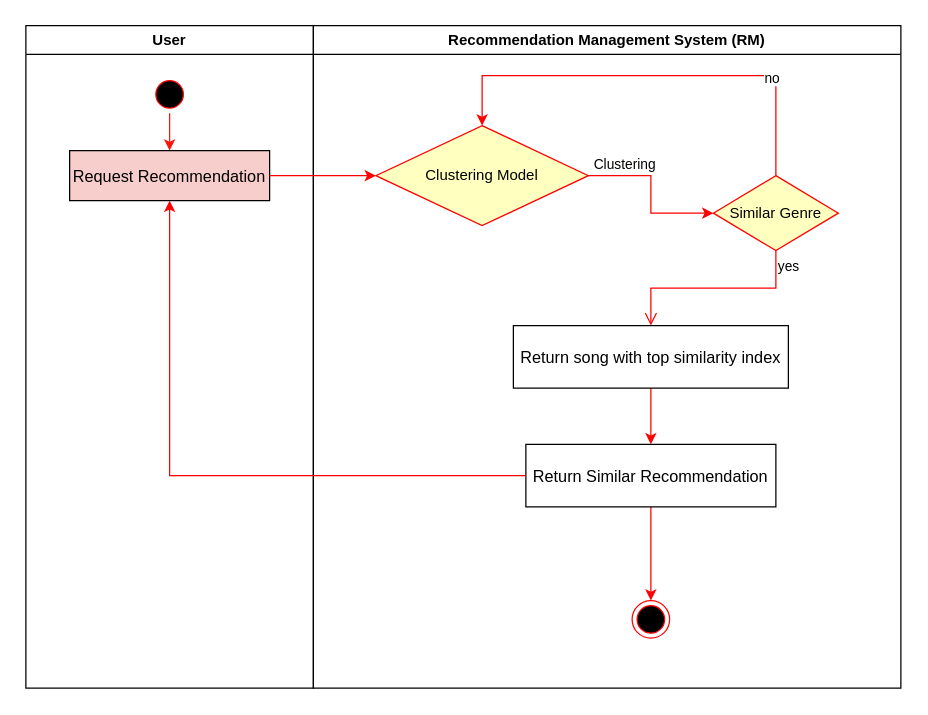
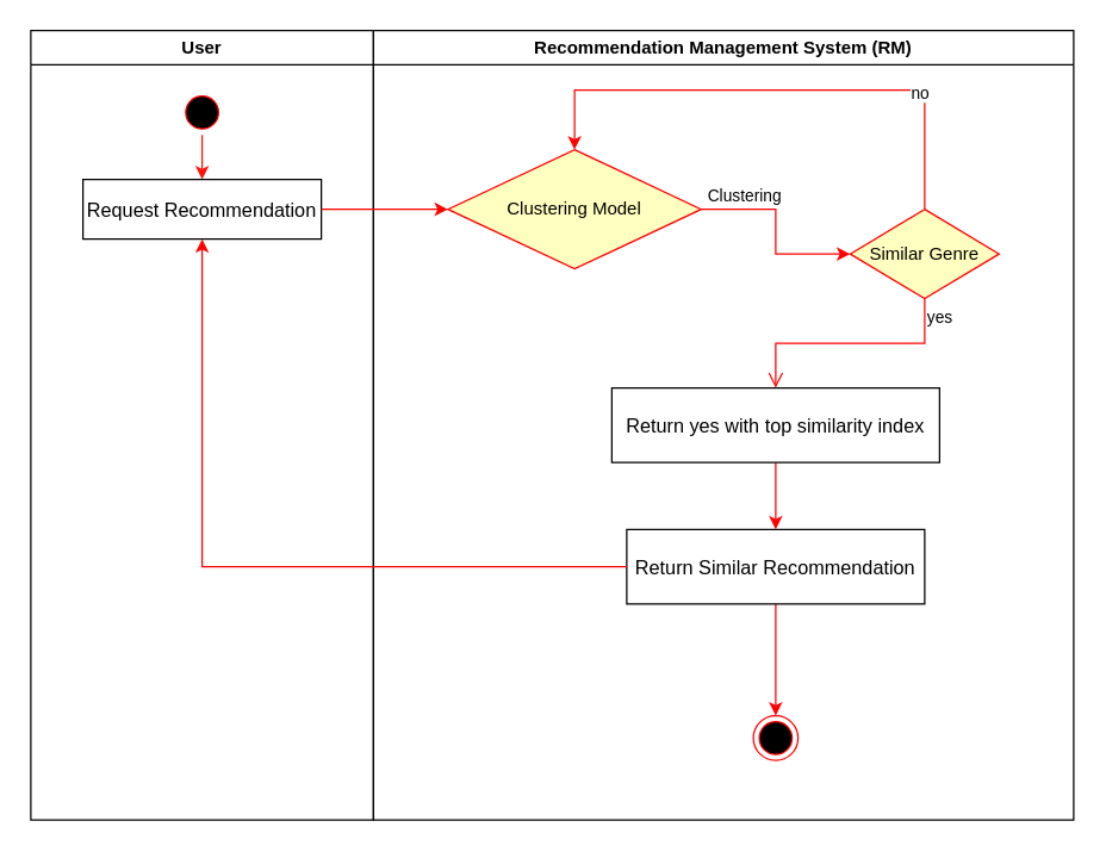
  <mxCell id="0" />
  <mxCell id="1" parent="0" />
  <mxCell id="2" value="User" style="swimlane;whiteSpace=wrap" parent="1" vertex="1"><mxGeometry x="20" y="20" width="230" height="530" as="geometry" /></mxCell>
  <mxCell id="3" style="edgeStyle=orthogonalEdgeStyle;rounded=0;orthogonalLoop=1;jettySize=auto;html=1;entryX=0.5;entryY=0;entryDx=0;entryDy=0;fontSize=13;strokeColor=#FF120A;" parent="2" source="4" target="5" edge="1"><mxGeometry relative="1" as="geometry" /></mxCell>
  <mxCell id="4" value="" style="ellipse;shape=startState;fillColor=#000000;strokeColor=#ff0000;" parent="2" vertex="1"><mxGeometry x="100" y="40" width="30" height="30" as="geometry" /></mxCell>
- <mxCell id="5" value="Request Recommendation" style="fontSize=13;fontStyle=0;fillColor=#f8cecc;" parent="2" vertex="1"><mxGeometry x="35" y="100" width="160" height="40" as="geometry" /></mxCell>
+ <mxCell id="5" value="Request Recommendation" style="fontSize=13;fontStyle=0" parent="2" vertex="1"><mxGeometry x="35" y="100" width="160" height="40" as="geometry" /></mxCell>
  <mxCell id="6" value="Recommendation Management System (RM)" style="swimlane;whiteSpace=wrap" parent="1" vertex="1"><mxGeometry x="250" y="20" width="470" height="530" as="geometry" /></mxCell>
  <mxCell id="7" value="" style="ellipse;shape=endState;fillColor=#000000;strokeColor=#ff0000" parent="6" vertex="1"><mxGeometry x="255" y="460" width="30" height="30" as="geometry" /></mxCell>
  <mxCell id="8" style="edgeStyle=orthogonalEdgeStyle;rounded=0;orthogonalLoop=1;jettySize=auto;html=1;exitX=0.5;exitY=1;exitDx=0;exitDy=0;entryX=0.5;entryY=0;entryDx=0;entryDy=0;strokeColor=#FF0000;" parent="6" source="9" target="7" edge="1"><mxGeometry relative="1" as="geometry" /></mxCell>
  <mxCell id="9" value="Return Similar Recommendation" style="fontSize=13;fontStyle=0" parent="6" vertex="1"><mxGeometry x="170" y="335" width="200" height="50" as="geometry" /></mxCell>
  <mxCell id="10" style="edgeStyle=orthogonalEdgeStyle;rounded=0;orthogonalLoop=1;jettySize=auto;html=1;entryX=0.5;entryY=0;entryDx=0;entryDy=0;strokeColor=#FF0000;" parent="6" source="12" target="18" edge="1"><mxGeometry relative="1" as="geometry"><Array as="points"><mxPoint x="370" y="40" /><mxPoint x="135" y="40" /></Array></mxGeometry></mxCell>
  <mxCell id="11" value="no" style="edgeLabel;html=1;align=center;verticalAlign=middle;resizable=0;points=[];" parent="10" vertex="1" connectable="0"><mxGeometry x="-0.524" y="1" relative="1" as="geometry"><mxPoint as="offset" /></mxGeometry></mxCell>
  <mxCell id="12" value="Similar Genre" style="rhombus;whiteSpace=wrap;html=1;fillColor=#ffffc0;strokeColor=#ff0000;" parent="6" vertex="1"><mxGeometry x="320" y="120" width="100" height="60" as="geometry" /></mxCell>
  <mxCell id="13" value="yes" style="edgeStyle=orthogonalEdgeStyle;html=1;align=left;verticalAlign=top;endArrow=open;endSize=8;strokeColor=#ff0000;rounded=0;entryX=0.5;entryY=0;entryDx=0;entryDy=0;" parent="6" source="12" target="15" edge="1"><mxGeometry x="-1" relative="1" as="geometry"><mxPoint x="190" y="190" as="targetPoint" /></mxGeometry></mxCell>
  <mxCell id="14" style="edgeStyle=orthogonalEdgeStyle;rounded=0;orthogonalLoop=1;jettySize=auto;html=1;entryX=0.5;entryY=0;entryDx=0;entryDy=0;strokeColor=#FF0000;" parent="6" source="15" target="9" edge="1"><mxGeometry relative="1" as="geometry" /></mxCell>
- <mxCell id="15" value="Return song with top similarity index" style="fontSize=13;fontStyle=0" parent="6" vertex="1"><mxGeometry x="160" y="240" width="220" height="50" as="geometry" /></mxCell>
+ <mxCell id="15" value="Return yes with top similarity index" style="fontSize=13;fontStyle=0" parent="6" vertex="1"><mxGeometry x="160" y="240" width="220" height="50" as="geometry" /></mxCell>
  <mxCell id="16" style="edgeStyle=orthogonalEdgeStyle;rounded=0;orthogonalLoop=1;jettySize=auto;html=1;exitX=1;exitY=0.5;exitDx=0;exitDy=0;entryX=0;entryY=0.5;entryDx=0;entryDy=0;strokeColor=#FF0000;" parent="6" source="18" target="12" edge="1"><mxGeometry relative="1" as="geometry" /></mxCell>
  <mxCell id="17" value="Clustering" style="edgeLabel;html=1;align=center;verticalAlign=middle;resizable=0;points=[];" parent="16" vertex="1" connectable="0"><mxGeometry x="-0.755" relative="1" as="geometry"><mxPoint x="12" y="-10" as="offset" /></mxGeometry></mxCell>
  <mxCell id="18" value="Clustering Model" style="rhombus;whiteSpace=wrap;html=1;fillColor=#ffffc0;strokeColor=#ff0000;" parent="6" vertex="1"><mxGeometry x="50" y="80" width="170" height="80" as="geometry" /></mxCell>
  <mxCell id="19" style="edgeStyle=orthogonalEdgeStyle;rounded=0;orthogonalLoop=1;jettySize=auto;html=1;entryX=0.5;entryY=1;entryDx=0;entryDy=0;strokeColor=#FF0000;" parent="1" source="9" target="5" edge="1"><mxGeometry relative="1" as="geometry" /></mxCell>
  <mxCell id="20" style="edgeStyle=orthogonalEdgeStyle;rounded=0;orthogonalLoop=1;jettySize=auto;html=1;strokeColor=#FF0000;" parent="1" source="5" target="18" edge="1"><mxGeometry relative="1" as="geometry"><mxPoint x="270" y="200" as="targetPoint" /></mxGeometry></mxCell>
